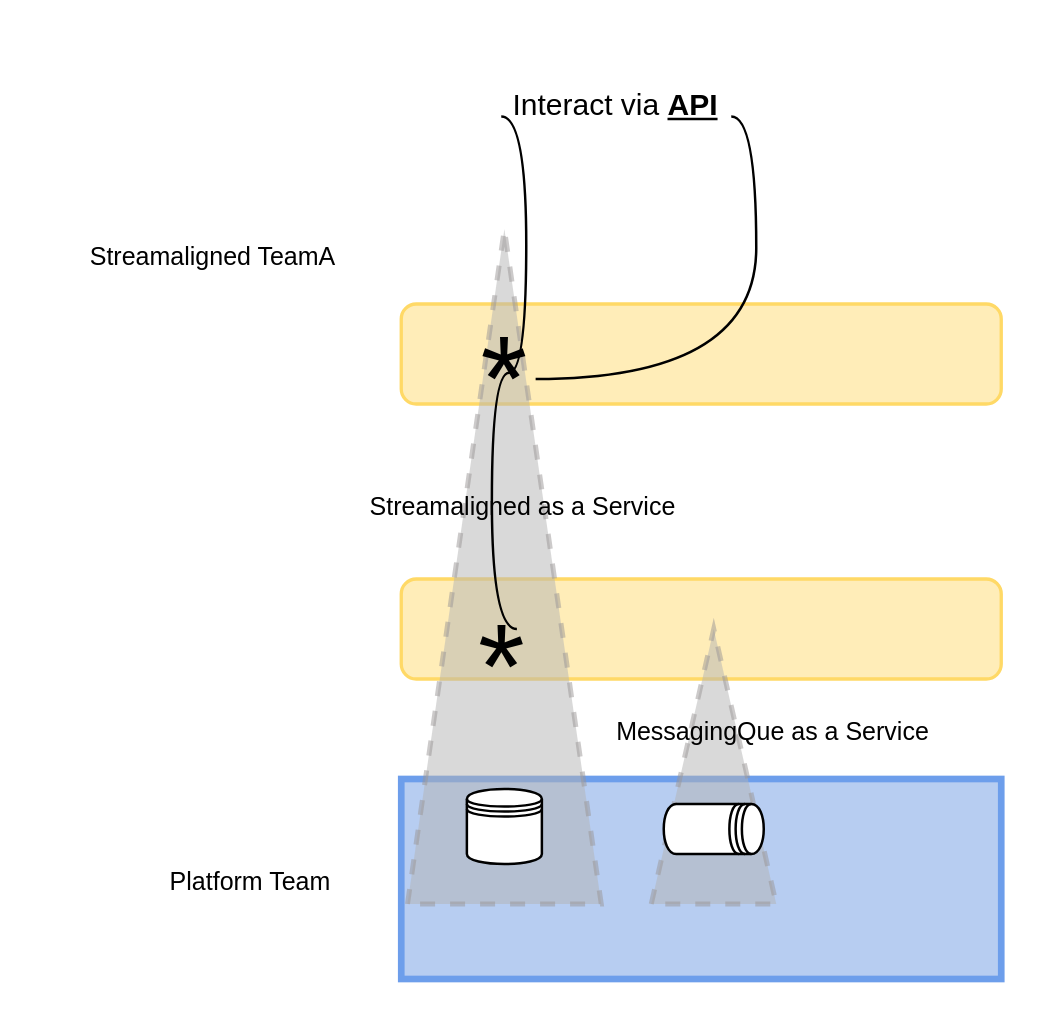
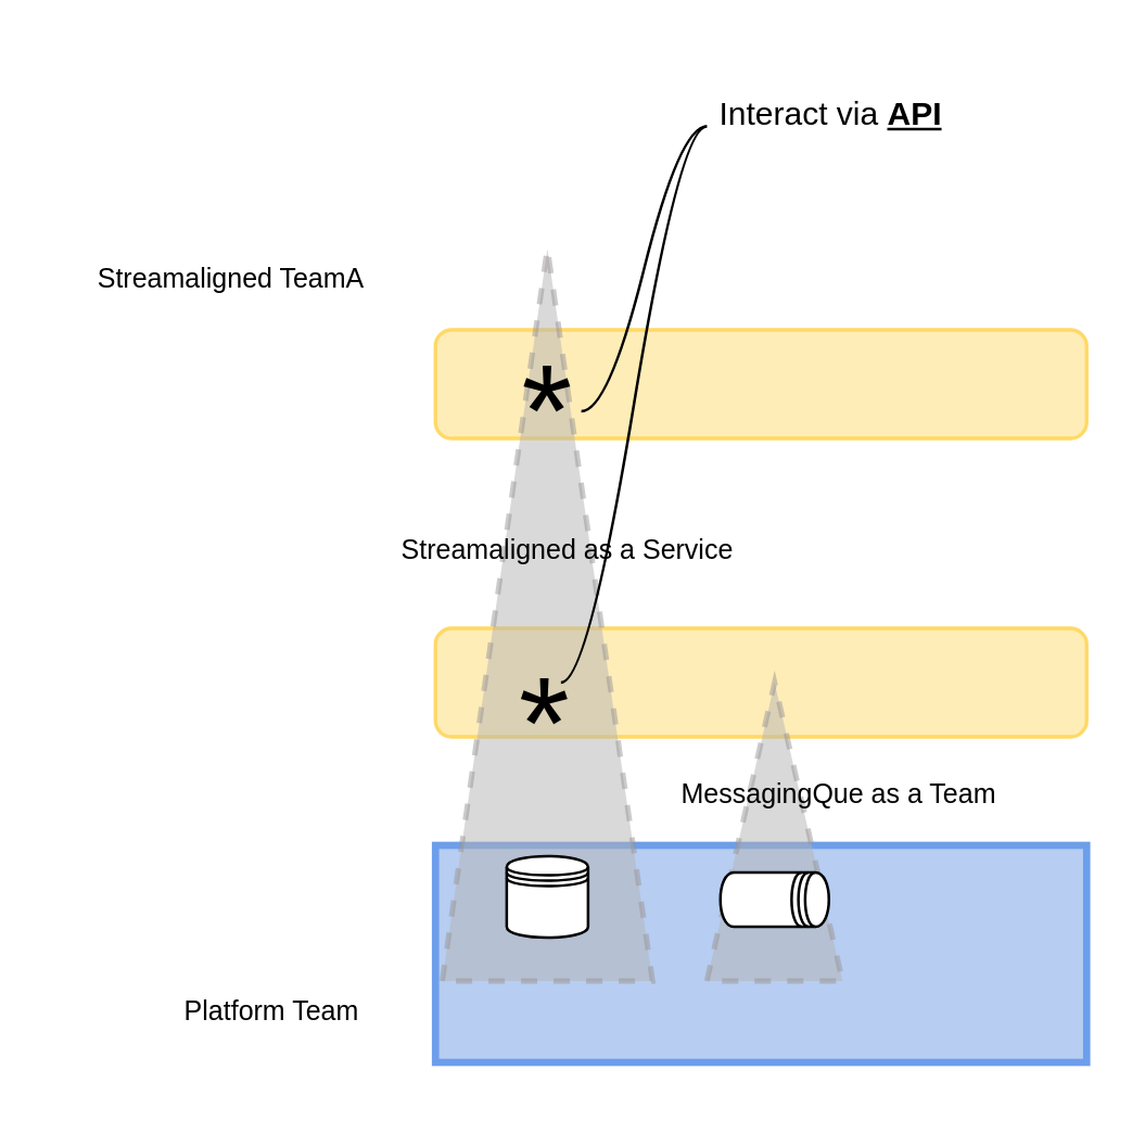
  <mxCell id="0" />
  <mxCell id="1" parent="0" />
  <mxCell id="2" value="" style="shape=stencil(tVRRboMwDD2NPztBoqH2swvlAtsFUnDbqCFBIW232y/EVBpaodMEX+Q9288vIQ5w0Z5kg8ASI2sEngNj796hrFdbrY4GqxD6CDDwYXWjjJQlhE+Esx7KtsHSE3eVTsm9Roq03tkz3lTl+xLW8XwHyRY6sQS4KK0xoVxZ0w4iP+JBRirjA/4kmb7x1wA16FSNHl3vllhgxd9lX16XEU4X8juUvbuf3e98wkPH6VI/bjbh9P+yXARm7HJzsZfl+ejsxVQPzcSI68Zq+tI/Gc2HpkZac3GwDic80TSXVlsXCPrGbsB4UeSbLJs+4IPSeqx6l7+tn1eTg4mk0YS48V/7iyw9hZH4Bg==);whiteSpace=wrap;html=1;strokeWidth=2;fillColor=#FFEDB8;strokeColor=#FFD966;" vertex="1" parent="1"><mxGeometry x="160" y="110" width="240" height="40" as="geometry" /></mxCell>
  <mxCell id="3" value="" style="shape=stencil(tVTLboMwEPyavVZgq4l6bAw595Af2JBNY8XYyLh5/H0MS6WiAqkqONkz650dP9YgVX3CikAkFksCmYEQHwbD0fkykjvCOIg4u3IsFQnjE+NVB7GuqAjMXdBr3BviSB28O9NVH0KXIhpe5pC8QyOWgFSFszama2frXuRHPMqgtiHiG8t0he89VJHXJQXynVtmQWz/LvvyuoxwupDfvuy3+9n9zifcd5wudXGzCaf/l5UqMmOPW6o9FudP777sYdCMbzpq+r0/6cpBPyNVpYo9TxN2uJELZ5yPBI9tNRBylb3l+Wb6bI/amOHszVpl2yc302Szg4lFowvajf/aX8vy/9cSDw==);whiteSpace=wrap;html=1;fontColor=#000000;fillColor=#BBD2F6;strokeColor=#6D9EEB;" vertex="1" parent="1"><mxGeometry x="160" y="300" width="240" height="80" as="geometry" /></mxCell>
  <mxCell id="4" value="" style="shape=stencil(tVRRboMwDD2NPztBoqH2swvlAtsFUnDbqCFBIW232y/EVBpaodMEX+Q9288vIQ5w0Z5kg8ASI2sEngNj796hrFdbrY4GqxD6CDDwYXWjjJQlhE+Esx7KtsHSE3eVTsm9Roq03tkz3lTl+xLW8XwHyRY6sQS4KK0xoVxZ0w4iP+JBRirjA/4kmb7x1wA16FSNHl3vllhgxd9lX16XEU4X8juUvbuf3e98wkPH6VI/bjbh9P+yXARm7HJzsZfl+ejsxVQPzcSI68Zq+tI/Gc2HpkZac3GwDic80TSXVlsXCPrGbsB4UeSbLJs+4IPSeqx6l7+tn1eTg4mk0YS48V/7iyw9hZH4Bg==);whiteSpace=wrap;html=1;strokeWidth=2;fillColor=#FFEDB8;strokeColor=#FFD966;" vertex="1" parent="1"><mxGeometry x="160" y="220" width="240" height="40" as="geometry" /></mxCell>
  <mxCell id="5" value="" style="verticalLabelPosition=middle;verticalAlign=bottom;html=1;shape=mxgraph.basic.acute_triangle;dx=0.5;strokeColor=#999696;strokeWidth=2;fillColor=#B4B4B4;fontFamily=Helvetica;labelPosition=center;align=center;sketch=0;opacity=50;dashed=1;" vertex="1" parent="1"><mxGeometry x="260" y="240" width="50" height="110" as="geometry" /></mxCell>
  <mxCell id="6" value="" style="group;verticalAlign=middle;" vertex="1" connectable="0" parent="1"><mxGeometry x="162.5" y="80" width="137.5" height="270" as="geometry" /></mxCell>
  <mxCell id="7" value="" style="verticalLabelPosition=middle;verticalAlign=bottom;html=1;shape=mxgraph.basic.acute_triangle;dx=0.5;strokeColor=#999696;strokeWidth=2;fillColor=#B4B4B4;fontFamily=Helvetica;labelPosition=center;align=center;sketch=0;opacity=50;dashed=1;" vertex="1" parent="6"><mxGeometry width="77.5" height="270" as="geometry" /></mxCell>
  <mxCell id="8" value="&lt;font style=&quot;font-size: 48px;&quot;&gt;*&lt;/font&gt;" style="text;strokeColor=none;align=center;fillColor=none;html=1;verticalAlign=middle;whiteSpace=wrap;rounded=0;" vertex="1" parent="6"><mxGeometry x="25" y="160" width="25" height="30" as="geometry" /></mxCell>
  <mxCell id="9" value="&lt;font style=&quot;font-size: 48px;&quot;&gt;*&lt;/font&gt;" style="text;strokeColor=none;align=center;fillColor=none;html=1;verticalAlign=middle;whiteSpace=wrap;rounded=0;" vertex="1" parent="6"><mxGeometry x="26.25" y="50" width="25" height="20" as="geometry" /></mxCell>
  <mxCell id="10" value="" style="shape=datastore;whiteSpace=wrap;html=1;fontSize=10;" vertex="1" parent="6"><mxGeometry x="23.75" y="224" width="30" height="30" as="geometry" /></mxCell>
- <mxCell id="11" value="&lt;font style=&quot;font-size: 10px;&quot;&gt;MessagingQue as a Service&lt;/font&gt;" style="text;strokeColor=none;align=center;fillColor=none;html=1;verticalAlign=bottom;whiteSpace=wrap;rounded=0;fontSize=48;" vertex="1" parent="1"><mxGeometry x="240" y="260" width="137.5" height="40" as="geometry" /></mxCell>
+ <mxCell id="11" value="&lt;font style=&quot;font-size: 10px;&quot;&gt;MessagingQue as a Team&lt;/font&gt;" style="text;strokeColor=none;align=center;fillColor=none;html=1;verticalAlign=bottom;whiteSpace=wrap;rounded=0;fontSize=48;" vertex="1" parent="1"><mxGeometry x="240" y="260" width="137.5" height="40" as="geometry" /></mxCell>
  <mxCell id="12" value="&lt;font style=&quot;font-size: 10px;&quot;&gt;Streamaligned as a Service&lt;/font&gt;" style="text;strokeColor=none;align=center;fillColor=none;html=1;verticalAlign=bottom;whiteSpace=wrap;rounded=0;fontSize=48;" vertex="1" parent="1"><mxGeometry x="140" y="180" width="137.5" height="30" as="geometry" /></mxCell>
  <mxCell id="13" value="" style="shape=datastore;whiteSpace=wrap;html=1;fontSize=10;rotation=90;" vertex="1" parent="1"><mxGeometry x="275" y="300" width="20" height="40" as="geometry" /></mxCell>
- <mxCell id="14" value="&lt;font style=&quot;font-size: 10px;&quot;&gt;Platform Team&lt;/font&gt;" style="text;strokeColor=none;align=center;fillColor=none;html=1;verticalAlign=bottom;whiteSpace=wrap;rounded=0;fontSize=48;" vertex="1" parent="1"><mxGeometry x="50" y="320" width="100" height="40" as="geometry" /></mxCell>
+ <mxCell id="14" value="&lt;font style=&quot;font-size: 10px;&quot;&gt;Platform Team&lt;/font&gt;" style="text;strokeColor=none;align=center;fillColor=none;html=1;verticalAlign=bottom;whiteSpace=wrap;rounded=0;fontSize=48;" vertex="1" parent="1"><mxGeometry x="50" y="340" width="100" height="40" as="geometry" /></mxCell>
  <mxCell id="15" value="&lt;font style=&quot;font-size: 10px;&quot;&gt;Streamaligned TeamA&lt;/font&gt;" style="text;strokeColor=none;align=center;fillColor=none;html=1;verticalAlign=bottom;whiteSpace=wrap;rounded=0;fontSize=48;" vertex="1" parent="1"><mxGeometry x="20" y="70" width="130" height="40" as="geometry" /></mxCell>
- <mxCell id="16" value="&lt;font style=&quot;font-size: 12px;&quot;&gt;Interact via &lt;b&gt;&lt;u&gt;API&lt;/u&gt;&lt;/b&gt;&lt;/font&gt;" style="text;strokeColor=none;align=center;fillColor=none;html=1;verticalAlign=bottom;whiteSpace=wrap;rounded=0;fontSize=48;" vertex="1" parent="1"><mxGeometry x="200" y="20" width="92" height="30" as="geometry" /></mxCell>
+ <mxCell id="16" value="&lt;font style=&quot;font-size: 12px;&quot;&gt;Interact via &lt;b&gt;&lt;u&gt;API&lt;/u&gt;&lt;/b&gt;&lt;/font&gt;" style="text;strokeColor=none;align=center;fillColor=none;html=1;verticalAlign=bottom;whiteSpace=wrap;rounded=0;fontSize=48;" vertex="1" parent="1"><mxGeometry x="260" y="20" width="92" height="30" as="geometry" /></mxCell>
  <mxCell id="17" value="" style="edgeStyle=entityRelationEdgeStyle;startArrow=none;endArrow=none;segment=10;curved=1;sourcePerimeterSpacing=0;targetPerimeterSpacing=0;fontSize=10;" edge="1" target="16" parent="1" source="9"><mxGeometry relative="1" as="geometry"><mxPoint x="100" y="340" as="sourcePoint" /></mxGeometry></mxCell>
  <mxCell id="18" value="" style="edgeStyle=entityRelationEdgeStyle;startArrow=none;endArrow=none;segment=10;curved=1;sourcePerimeterSpacing=0;targetPerimeterSpacing=0;fontSize=10;exitX=0.75;exitY=0;exitDx=0;exitDy=0;entryX=0;entryY=0.5;entryDx=0;entryDy=0;" edge="1" parent="1" source="8" target="16"><mxGeometry relative="1" as="geometry"><mxPoint x="222.5" y="130" as="sourcePoint" /><mxPoint x="348" y="165" as="targetPoint" /></mxGeometry></mxCell>
